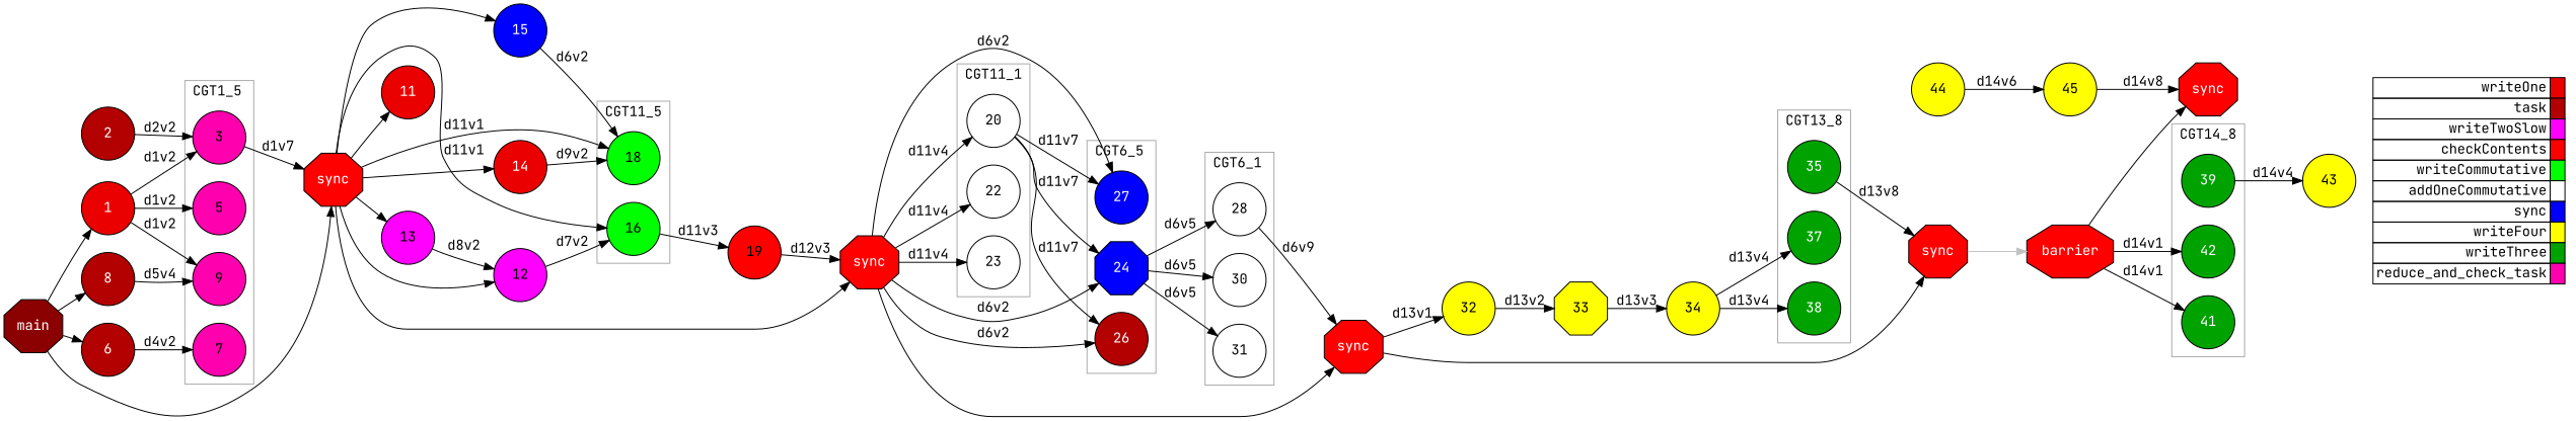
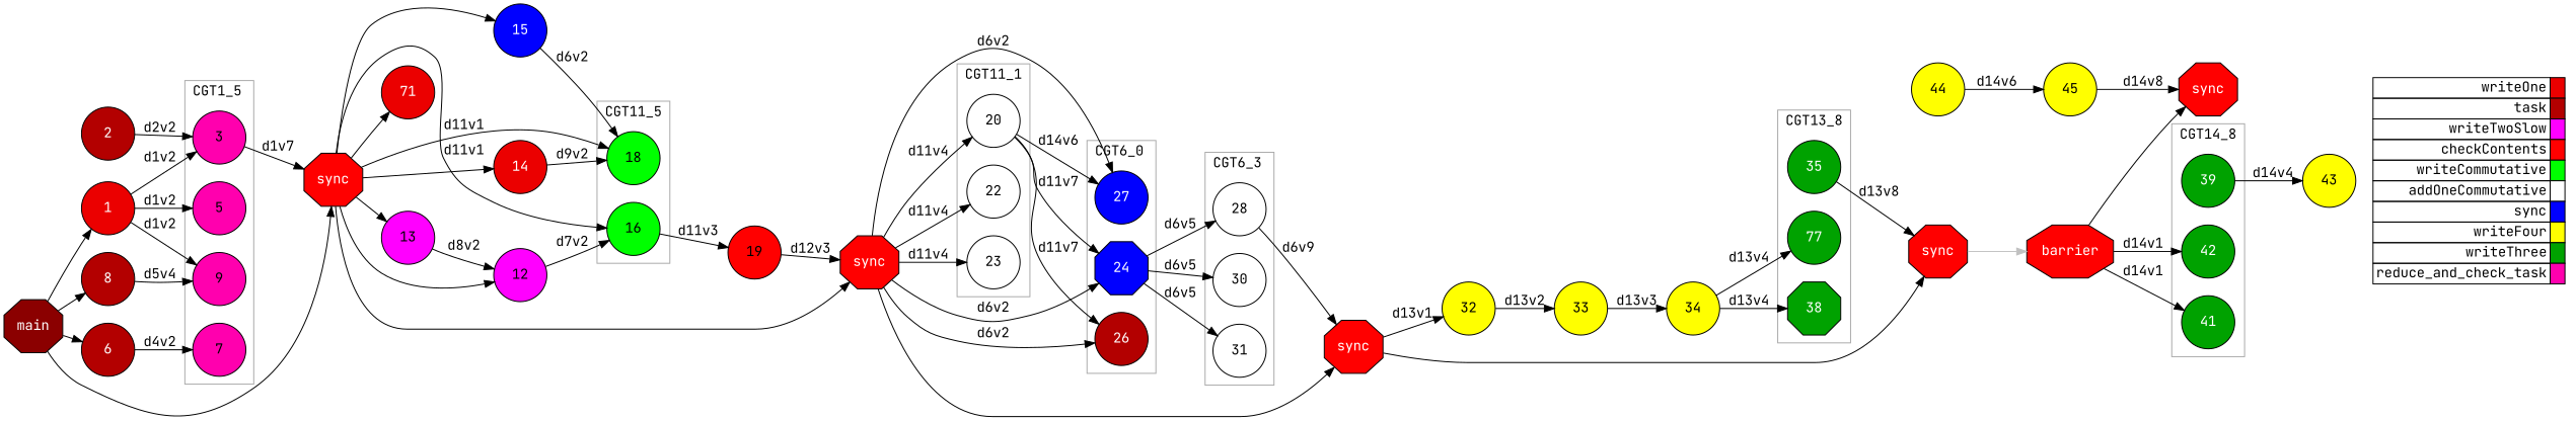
  digraph {
    compound=true
    fontname="JetBrains Mono"
    labeljust=l
    rankdir=LR
    node [fillcolor="#ff0000" fontcolor="#000000" fontname="JetBrains Mono" shape=circle style=filled]
    edge [fontname="JetBrains Mono"]
    3 [fillcolor="#ff00ae" height=0.75]
    5 [fillcolor="#ff00ae" height=0.75]
    7 [fillcolor="#ff00ae" height=0.75]
    9 [fillcolor="#ff00ae" height=0.75]
    16 [fillcolor="#00ff00" height=0.75]
    18 [fillcolor="#00ff00" height=0.75]
    20 [fillcolor="#ffffff" height=0.75]
    22 [fillcolor="#ffffff" height=0.75]
    23 [fillcolor="#ffffff" height=0.75]
    24 [fillcolor="#0000ff" fontcolor="#ffffff" height=0.75 shape=octagon]
    26 [fillcolor="#b30000" fontcolor="#ffffff" height=0.75]
    27 [fillcolor="#0000ff" fontcolor="#ffffff" height=0.75]
    28 [fillcolor="#ffffff" height=0.75]
    30 [fillcolor="#ffffff" height=0.75]
    31 [fillcolor="#ffffff" height=0.75]
    35 [fillcolor="#00a200" fontcolor="#ffffff" height=0.75]
-   37 [fillcolor="#00a200" fontcolor="#ffffff" height=0.75]
-   38 [fillcolor="#00a200" fontcolor="#ffffff" height=0.75]
+   37 [fillcolor="#00a200" fontcolor="#ffffff" height=0.75 label=77]
+   38 [fillcolor="#00a200" fontcolor="#ffffff" height=0.75 shape=octagon]
    39 [fillcolor="#00a200" fontcolor="#ffffff" height=0.75]
    41 [fillcolor="#00a200" fontcolor="#ffffff" height=0.75]
    42 [fillcolor="#00a200" fontcolor="#ffffff" height=0.75]
    n22 [fillcolor="#8B0000" fontcolor="#FFFFFF" height=0.75 label=main shape=octagon]
    1 [fillcolor="#eb0000" fontcolor="#ffffff" height=0.75]
    2 [fillcolor="#b30000" fontcolor="#ffffff" height=0.75]
    6 [fillcolor="#b30000" fontcolor="#ffffff" height=0.75]
    8 [fillcolor="#b30000" fontcolor="#ffffff" height=0.75]
    n27 [fontcolor="#FFFFFF" height=0.75 label=sync shape=octagon]
-   11 [fillcolor="#eb0000" fontcolor="#ffffff" height=0.75]
+   11 [fillcolor="#eb0000" fontcolor="#ffffff" height=0.75 label=71]
    12 [fillcolor="#ff00ff" height=0.75]
    13 [fillcolor="#ff00ff" height=0.75]
    14 [fillcolor="#eb0000" fontcolor="#ffffff" height=0.75]
    15 [fillcolor="#0000ff" fontcolor="#ffffff" height=0.75]
    n33 [fontcolor="#FFFFFF" height=0.75 label=sync shape=octagon]
    19 [height=0.75]
    n35 [fontcolor="#FFFFFF" height=0.75 label=sync shape=octagon]
    32 [fillcolor="#ffff00" height=0.75]
    n37 [fontcolor="#FFFFFF" height=0.75 label=sync shape=octagon]
-   33 [fillcolor="#ffff00" height=0.75 shape=octagon]
+   33 [fillcolor="#ffff00" height=0.75]
    34 [fillcolor="#ffff00" height=0.75]
    n40 [fontcolor="#FFFFFF" height=0.75 label=barrier shape=octagon]
    n41 [fontcolor="#FFFFFF" height=0.75 label=sync shape=octagon]
    43 [fillcolor="#ffff00" height=0.75]
    44 [fillcolor="#ffff00" height=0.75]
    45 [fillcolor="#ffff00" height=0.75]
    n45 [height=0.75 label=<       <table border="0" cellpadding="2" cellspacing="0" cellborder="1"> <tr> <td align="right">writeOne</td> <td bgcolor="#eb0000">&nbsp;</td> </tr> <tr> <td align="right">task</td> <td bgcolor="#b30000">&nbsp;</td> </tr> <tr> <td align="right">writeTwoSlow</td> <td bgcolor="#ff00ff">&nbsp;</td> </tr> <tr> <td align="right">checkContents</td> <td bgcolor="#ff0000">&nbsp;</td> </tr> <tr> <td align="right">writeCommutative</td> <td bgcolor="#00ff00">&nbsp;</td> </tr> <tr> <td align="right">addOneCommutative</td> <td bgcolor="#ffffff">&nbsp;</td> </tr> <tr> <td align="right">sync</td> <td bgcolor="#0000ff">&nbsp;</td> </tr> <tr> <td align="right">writeFour</td> <td bgcolor="#ffff00">&nbsp;</td> </tr> <tr> <td align="right">writeThree</td> <td bgcolor="#00a200">&nbsp;</td> </tr> <tr> <td align="right">reduce_and_check_task</td> <td bgcolor="#ff00ae">&nbsp;</td> </tr>       </table>     > shape=plaintext fillcolor="" fontcolor="" style=""]
    subgraph sub_1 {
      ranksep=0.20
      n22
      1
      2
      6
      8
      n27
      11
      12
      13
      14
      15
      n33
      19
      n35
      32
      n37
      33
      34
      n40
      n41
      43
      44
      45
      subgraph cluster_2 {
        color="#A9A9A9"
        label=CGT1_5
        rank=same
        ranksep=0.20
        shape=rect
        3
        5
        7
        9
      }
      subgraph cluster_3 {
        color="#A9A9A9"
        label=CGT11_5
        rank=same
        ranksep=0.20
        shape=rect
        16
        18
      }
      subgraph cluster_4 {
        color="#A9A9A9"
        label=CGT11_1
        rank=same
        ranksep=0.20
        shape=rect
        20
        22
        23
      }
      subgraph cluster_5 {
        color="#A9A9A9"
-       label=CGT6_5
+       label=CGT6_0
        rank=same
        ranksep=0.20
        shape=rect
        24
        26
        27
      }
      subgraph cluster_6 {
        color="#A9A9A9"
-       label=CGT6_1
+       label=CGT6_3
        rank=same
        ranksep=0.20
        shape=rect
        28
        30
        31
      }
      subgraph cluster_7 {
        color="#A9A9A9"
        label=CGT13_8
        rank=same
        ranksep=0.20
        shape=rect
        35
        37
        38
      }
      subgraph cluster_8 {
        color="#A9A9A9"
        label=CGT14_8
        rank=same
        ranksep=0.20
        shape=rect
        39
        41
        42
      }
    }
    subgraph sub_9 {
      label=Legend
      rank=sink
      ranksep=0.20
      n45
    }
    3 -> n27 [label=d1v7]
    16 -> 19 [label=d11v3]
    20 -> 24 [label=d11v7]
    20 -> 26 [label=d11v7]
-   20 -> 27 [label=d11v7]
+   20 -> 27 [label=d14v6]
    24 -> 28 [label=d6v5]
    24 -> 30 [label=d6v5]
    24 -> 31 [label=d6v5]
    28 -> n35 [label=d6v9]
    35 -> n37 [label=d13v8]
    39 -> 43 [label=d14v4]
    n22 -> 1
    n22 -> 6
    n22 -> 8
    n22 -> n27
    1 -> 3 [label=d1v2]
    1 -> 5 [label=d1v2]
    1 -> 9 [label=d1v2]
    2 -> 3 [label=d2v2]
    6 -> 7 [label=d4v2]
    8 -> 9 [label=d5v4]
    n27 -> 16 [label=d11v1]
    n27 -> 18 [label=d11v1]
    n27 -> 11
    n27 -> 12
    n27 -> 13
    n27 -> 14
    n27 -> 15
    n27 -> n33
    12 -> 16 [label=d7v2]
    13 -> 12 [label=d8v2]
    14 -> 18 [label=d9v2]
    15 -> 18 [label=d6v2]
    n33 -> 20 [label=d11v4]
    n33 -> 22 [label=d11v4]
    n33 -> 23 [label=d11v4]
    n33 -> 24 [label=d6v2]
    n33 -> 26 [label=d6v2]
    n33 -> 27 [label=d6v2]
    n33 -> n35
    19 -> n33 [label=d12v3]
    n35 -> 32 [label=d13v1]
    n35 -> n37
    32 -> 33 [label=d13v2]
    n37 -> n40 [color=grey]
    33 -> 34 [label=d13v3]
    34 -> 37 [label=d13v4]
    34 -> 38 [label=d13v4]
    n40 -> 41 [label=d14v1]
    n40 -> 42 [label=d14v1]
    n40 -> n41
    44 -> 45 [label=d14v6]
    45 -> n41 [label=d14v8]
  }
